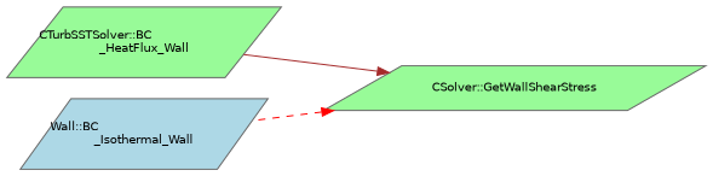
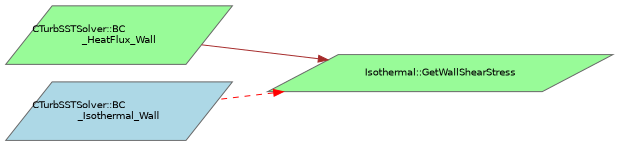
  digraph {
    rankdir=RL
    node [color=gray40 fillcolor=palegreen fontname=Helvetica fontsize=10 shape=parallelogram style=filled]
    edge [dir=back fontname=Helvetica fontsize=10 labelfontname=Helvetica labelfontsize=10]
-   n1 [fontcolor=black height=0.2 label="CSolver::GetWallShearStress" width=0.4]
+   n1 [fontcolor=black height=0.2 label="Isothermal::GetWallShearStress" width=0.4]
    n2 [height=0.2 label="CTurbSSTSolver::BC\l_HeatFlux_Wall" width=0.4]
-   n3 [fillcolor=lightblue height=0.2 label="Wall::BC\l_Isothermal_Wall" width=0.4]
+   n3 [fillcolor=lightblue height=0.2 label="CTurbSSTSolver::BC\l_Isothermal_Wall" width=0.4]
    n1 -> n2 [color=brown style=solid]
    n1 -> n3 [color=red style=dashed]
  }
